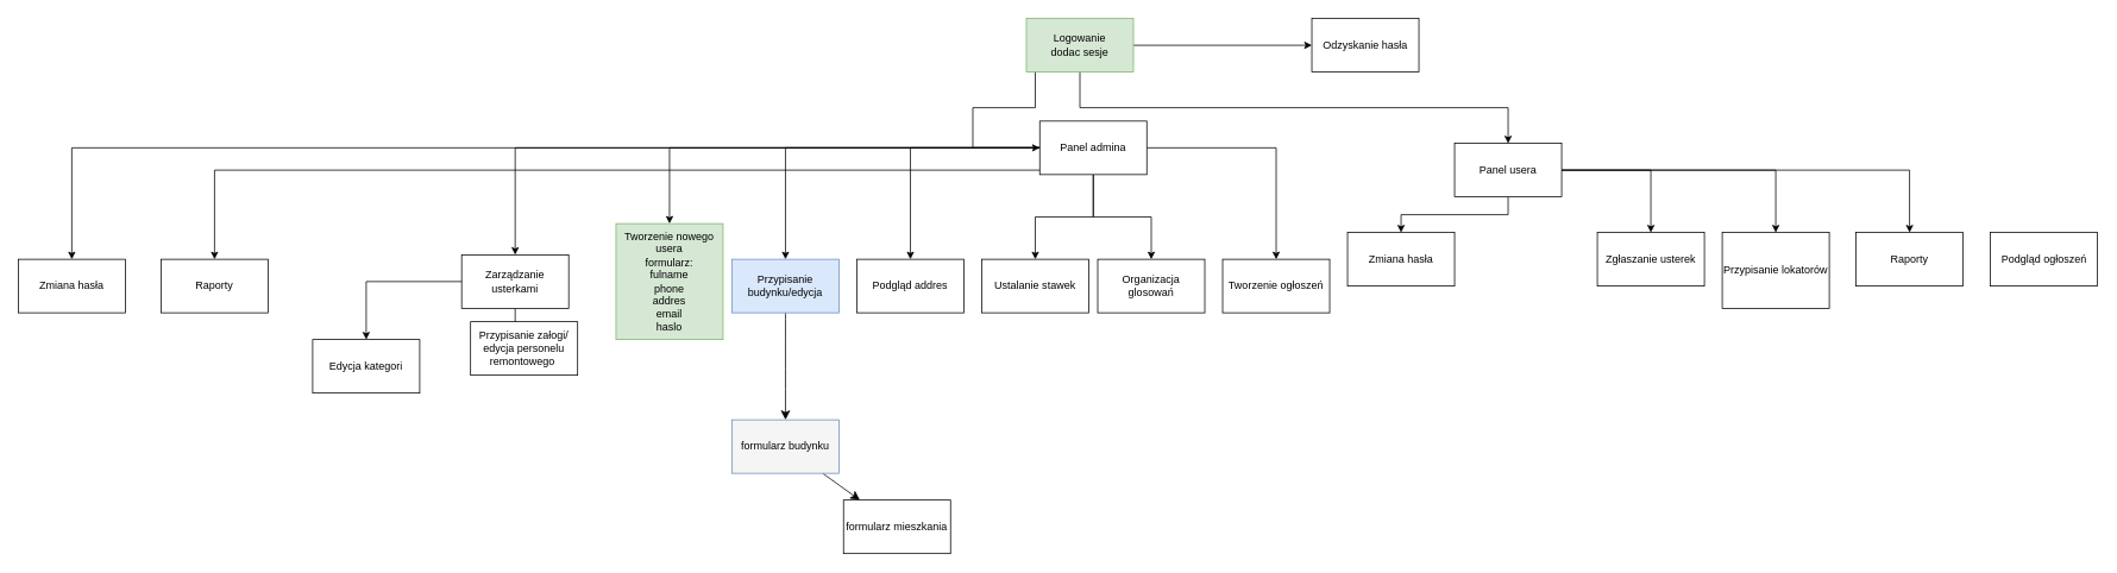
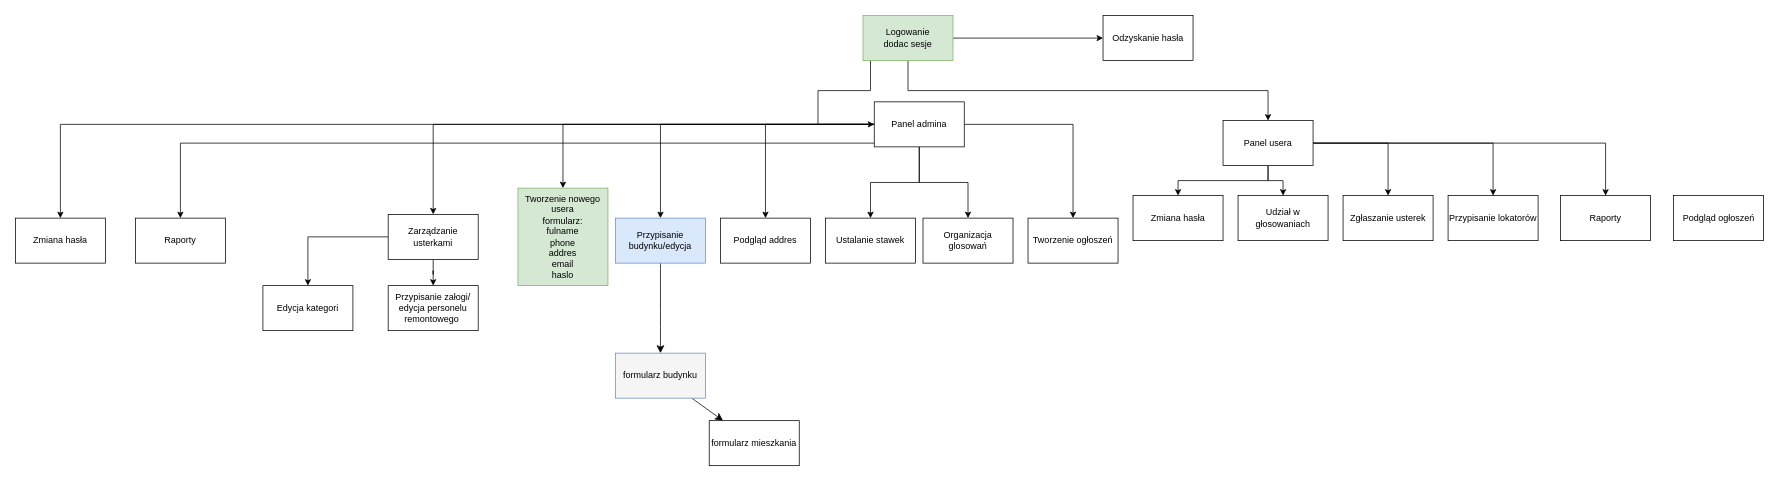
  <mxCell id="0" />
  <mxCell id="1" parent="0" />
  <mxCell id="2" style="edgeStyle=orthogonalEdgeStyle;rounded=0;orthogonalLoop=1;jettySize=auto;html=1;" parent="1" source="5" target="6" edge="1"><mxGeometry relative="1" as="geometry" /></mxCell>
  <mxCell id="3" style="edgeStyle=orthogonalEdgeStyle;rounded=0;orthogonalLoop=1;jettySize=auto;html=1;" parent="1" source="5" target="16" edge="1"><mxGeometry relative="1" as="geometry"><Array as="points"><mxPoint x="1160" y="120" /><mxPoint x="1090" y="120" /></Array></mxGeometry></mxCell>
  <mxCell id="4" style="edgeStyle=orthogonalEdgeStyle;rounded=0;orthogonalLoop=1;jettySize=auto;html=1;" parent="1" source="5" target="22" edge="1"><mxGeometry relative="1" as="geometry"><Array as="points"><mxPoint x="1210" y="120" /><mxPoint x="1690" y="120" /></Array></mxGeometry></mxCell>
  <mxCell id="5" value="Logowanie&lt;br&gt;dodac sesje" style="rounded=0;whiteSpace=wrap;html=1;fillColor=#d5e8d4;strokeColor=#82b366;" parent="1" vertex="1"><mxGeometry x="1150" y="20" width="120" height="60" as="geometry" /></mxCell>
  <mxCell id="6" value="Odzyskanie hasła" style="rounded=0;whiteSpace=wrap;html=1;" parent="1" vertex="1"><mxGeometry x="1470" y="20" width="120" height="60" as="geometry" /></mxCell>
  <mxCell id="7" style="edgeStyle=orthogonalEdgeStyle;rounded=0;orthogonalLoop=1;jettySize=auto;html=1;" parent="1" source="16" target="23" edge="1"><mxGeometry relative="1" as="geometry" /></mxCell>
  <mxCell id="8" value="" style="edgeStyle=orthogonalEdgeStyle;rounded=0;orthogonalLoop=1;jettySize=auto;html=1;" parent="1" source="16" target="25" edge="1"><mxGeometry relative="1" as="geometry" /></mxCell>
  <mxCell id="9" value="" style="edgeStyle=orthogonalEdgeStyle;rounded=0;orthogonalLoop=1;jettySize=auto;html=1;" parent="1" source="16" target="26" edge="1"><mxGeometry relative="1" as="geometry" /></mxCell>
  <mxCell id="10" style="edgeStyle=orthogonalEdgeStyle;rounded=0;orthogonalLoop=1;jettySize=auto;html=1;" parent="1" source="16" target="27" edge="1"><mxGeometry relative="1" as="geometry" /></mxCell>
  <mxCell id="11" style="edgeStyle=orthogonalEdgeStyle;rounded=0;orthogonalLoop=1;jettySize=auto;html=1;entryX=0.5;entryY=0;entryDx=0;entryDy=0;" parent="1" source="16" target="28" edge="1"><mxGeometry relative="1" as="geometry" /></mxCell>
  <mxCell id="12" style="edgeStyle=orthogonalEdgeStyle;rounded=0;orthogonalLoop=1;jettySize=auto;html=1;" parent="1" source="16" target="29" edge="1"><mxGeometry relative="1" as="geometry" /></mxCell>
  <mxCell id="13" style="edgeStyle=orthogonalEdgeStyle;rounded=0;orthogonalLoop=1;jettySize=auto;html=1;" parent="1" source="16" target="32" edge="1"><mxGeometry relative="1" as="geometry" /></mxCell>
  <mxCell id="14" style="edgeStyle=orthogonalEdgeStyle;rounded=0;orthogonalLoop=1;jettySize=auto;html=1;entryX=0.5;entryY=0;entryDx=0;entryDy=0;" parent="1" source="16" target="35" edge="1"><mxGeometry relative="1" as="geometry"><Array as="points"><mxPoint x="240" y="190" /></Array></mxGeometry></mxCell>
  <mxCell id="15" style="edgeStyle=orthogonalEdgeStyle;rounded=0;orthogonalLoop=1;jettySize=auto;html=1;" parent="1" source="16" target="36" edge="1"><mxGeometry relative="1" as="geometry" /></mxCell>
  <mxCell id="16" value="Panel admina" style="rounded=0;whiteSpace=wrap;html=1;" parent="1" vertex="1"><mxGeometry x="1165" y="135" width="120" height="60" as="geometry" /></mxCell>
  <mxCell id="17" value="" style="edgeStyle=orthogonalEdgeStyle;rounded=0;orthogonalLoop=1;jettySize=auto;html=1;" parent="1" source="22" target="37" edge="1"><mxGeometry relative="1" as="geometry" /></mxCell>
+ <mxCell id="18" style="edgeStyle=orthogonalEdgeStyle;rounded=0;orthogonalLoop=1;jettySize=auto;html=1;" parent="1" source="22" target="38" edge="1"><mxGeometry relative="1" as="geometry" /></mxCell>
  <mxCell id="19" style="edgeStyle=orthogonalEdgeStyle;rounded=0;orthogonalLoop=1;jettySize=auto;html=1;" parent="1" source="22" target="39" edge="1"><mxGeometry relative="1" as="geometry" /></mxCell>
  <mxCell id="20" style="edgeStyle=orthogonalEdgeStyle;rounded=0;orthogonalLoop=1;jettySize=auto;html=1;" parent="1" source="22" target="40" edge="1"><mxGeometry relative="1" as="geometry" /></mxCell>
  <mxCell id="21" style="edgeStyle=orthogonalEdgeStyle;rounded=0;orthogonalLoop=1;jettySize=auto;html=1;" parent="1" source="22" target="41" edge="1"><mxGeometry relative="1" as="geometry"><mxPoint x="2140" y="250" as="targetPoint" /></mxGeometry></mxCell>
  <mxCell id="22" value="Panel usera" style="rounded=0;whiteSpace=wrap;html=1;" parent="1" vertex="1"><mxGeometry x="1630" y="160" width="120" height="60" as="geometry" /></mxCell>
  <mxCell id="23" value="Tworzenie nowego usera&lt;br&gt;formularz:&lt;br&gt;fulname&lt;br&gt;phone&lt;br&gt;addres&lt;br&gt;email&lt;br&gt;haslo" style="rounded=0;whiteSpace=wrap;html=1;fillColor=#d5e8d4;strokeColor=#82b366;" parent="1" vertex="1"><mxGeometry x="690" y="250" width="120" height="130" as="geometry" /></mxCell>
  <mxCell id="24" value="" style="edgeStyle=none;curved=1;rounded=0;orthogonalLoop=1;jettySize=auto;html=1;fontSize=12;startSize=8;endSize=8;" parent="1" source="25" target="44" edge="1"><mxGeometry relative="1" as="geometry" /></mxCell>
  <mxCell id="25" value="Przypisanie budynku/edycja" style="whiteSpace=wrap;html=1;rounded=0;fillColor=#dae8fc;strokeColor=#6c8ebf;" parent="1" vertex="1"><mxGeometry x="820" y="290" width="120" height="60" as="geometry" /></mxCell>
  <mxCell id="26" value="Podgląd addres" style="rounded=0;whiteSpace=wrap;html=1;" parent="1" vertex="1"><mxGeometry x="960" y="290" width="120" height="60" as="geometry" /></mxCell>
  <mxCell id="27" value="Ustalanie stawek" style="rounded=0;whiteSpace=wrap;html=1;" parent="1" vertex="1"><mxGeometry x="1100" y="290" width="120" height="60" as="geometry" /></mxCell>
  <mxCell id="28" value="Organizacja glosowań" style="rounded=0;whiteSpace=wrap;html=1;" parent="1" vertex="1"><mxGeometry x="1230" y="290" width="120" height="60" as="geometry" /></mxCell>
  <mxCell id="29" value="Tworzenie ogłoszeń" style="rounded=0;whiteSpace=wrap;html=1;" parent="1" vertex="1"><mxGeometry x="1370" y="290" width="120" height="60" as="geometry" /></mxCell>
  <mxCell id="30" value="" style="edgeStyle=orthogonalEdgeStyle;rounded=0;orthogonalLoop=1;jettySize=auto;html=1;" parent="1" source="32" target="33" edge="1"><mxGeometry relative="1" as="geometry" /></mxCell>
  <mxCell id="31" value="" style="edgeStyle=orthogonalEdgeStyle;rounded=0;orthogonalLoop=1;jettySize=auto;html=1;" parent="1" source="32" target="34" edge="1"><mxGeometry relative="1" as="geometry" /></mxCell>
  <mxCell id="32" value="Zarządzanie usterkami" style="rounded=0;whiteSpace=wrap;html=1;" parent="1" vertex="1"><mxGeometry x="517" y="285" width="120" height="60" as="geometry" /></mxCell>
- <mxCell id="33" value="Przypisanie załogi/&lt;br&gt;edycja personelu remontowego&amp;nbsp;" style="rounded=0;whiteSpace=wrap;html=1;" parent="1" vertex="1"><mxGeometry x="527" y="360" width="120" height="60" as="geometry" /></mxCell>
+ <mxCell id="33" value="Przypisanie załogi/&lt;br&gt;edycja personelu remontowego&amp;nbsp;" style="rounded=0;whiteSpace=wrap;html=1;" parent="1" vertex="1"><mxGeometry x="517" y="380" width="120" height="60" as="geometry" /></mxCell>
  <mxCell id="34" value="Edycja kategori" style="rounded=0;whiteSpace=wrap;html=1;" parent="1" vertex="1"><mxGeometry x="350" y="380" width="120" height="60" as="geometry" /></mxCell>
  <mxCell id="35" value="Raporty" style="rounded=0;whiteSpace=wrap;html=1;" parent="1" vertex="1"><mxGeometry x="180" y="290" width="120" height="60" as="geometry" /></mxCell>
  <mxCell id="36" value="Zmiana hasła" style="rounded=0;whiteSpace=wrap;html=1;" parent="1" vertex="1"><mxGeometry x="20" y="290" width="120" height="60" as="geometry" /></mxCell>
  <mxCell id="37" value="Zmiana hasła" style="rounded=0;whiteSpace=wrap;html=1;" parent="1" vertex="1"><mxGeometry x="1510" y="260" width="120" height="60" as="geometry" /></mxCell>
+ <mxCell id="38" value="Udział w głosowaniach" style="rounded=0;whiteSpace=wrap;html=1;" parent="1" vertex="1"><mxGeometry x="1650" y="260" width="120" height="60" as="geometry" /></mxCell>
  <mxCell id="39" value="Zgłaszanie usterek" style="rounded=0;whiteSpace=wrap;html=1;" parent="1" vertex="1"><mxGeometry x="1790" y="260" width="120" height="60" as="geometry" /></mxCell>
- <mxCell id="40" value="Przypisanie lokatorów" style="rounded=0;whiteSpace=wrap;html=1;" parent="1" vertex="1"><mxGeometry x="1930" y="260" width="120" height="85" as="geometry" /></mxCell>
+ <mxCell id="40" value="Przypisanie lokatorów" style="rounded=0;whiteSpace=wrap;html=1;" parent="1" vertex="1"><mxGeometry x="1930" y="260" width="120" height="60" as="geometry" /></mxCell>
  <mxCell id="41" value="Raporty" style="rounded=0;whiteSpace=wrap;html=1;" parent="1" vertex="1"><mxGeometry x="2080" y="260" width="120" height="60" as="geometry" /></mxCell>
  <mxCell id="42" value="Podgląd ogłoszeń" style="rounded=0;whiteSpace=wrap;html=1;" parent="1" vertex="1"><mxGeometry x="2230.5" y="260" width="120" height="60" as="geometry" /></mxCell>
  <mxCell id="43" value="" style="edgeStyle=none;curved=1;rounded=0;orthogonalLoop=1;jettySize=auto;html=1;fontSize=12;startSize=8;endSize=8;" parent="1" source="44" target="45" edge="1"><mxGeometry relative="1" as="geometry" /></mxCell>
  <mxCell id="44" value="formularz budynku" style="whiteSpace=wrap;html=1;rounded=0;fillColor=#f5f5f5;strokeColor=#6c8ebf;" parent="1" vertex="1"><mxGeometry x="820" y="470" width="120" height="60" as="geometry" /></mxCell>
  <mxCell id="45" value="formularz mieszkania" style="whiteSpace=wrap;html=1;rounded=0;" parent="1" vertex="1"><mxGeometry x="945" y="560" width="120" height="60" as="geometry" /></mxCell>
